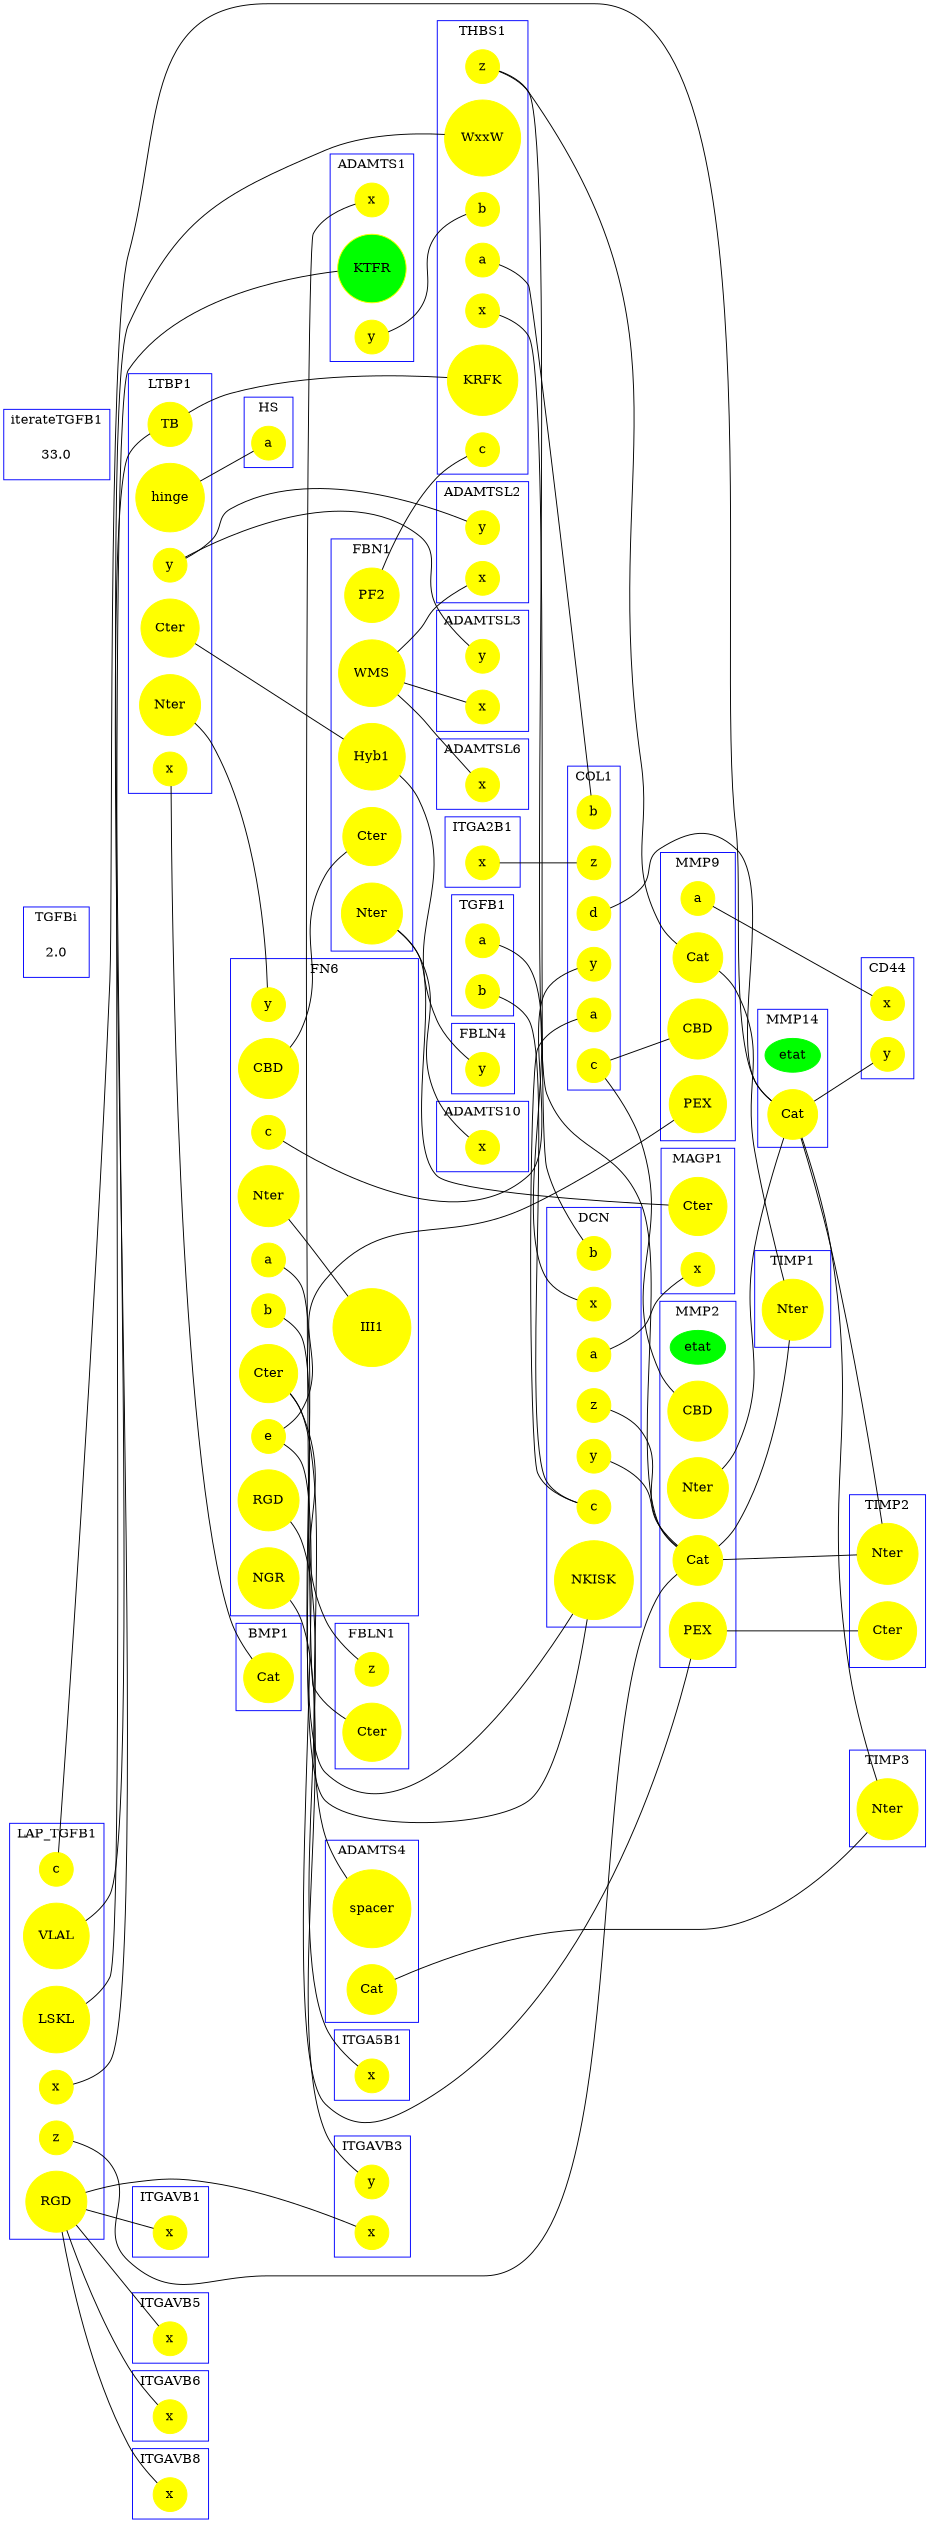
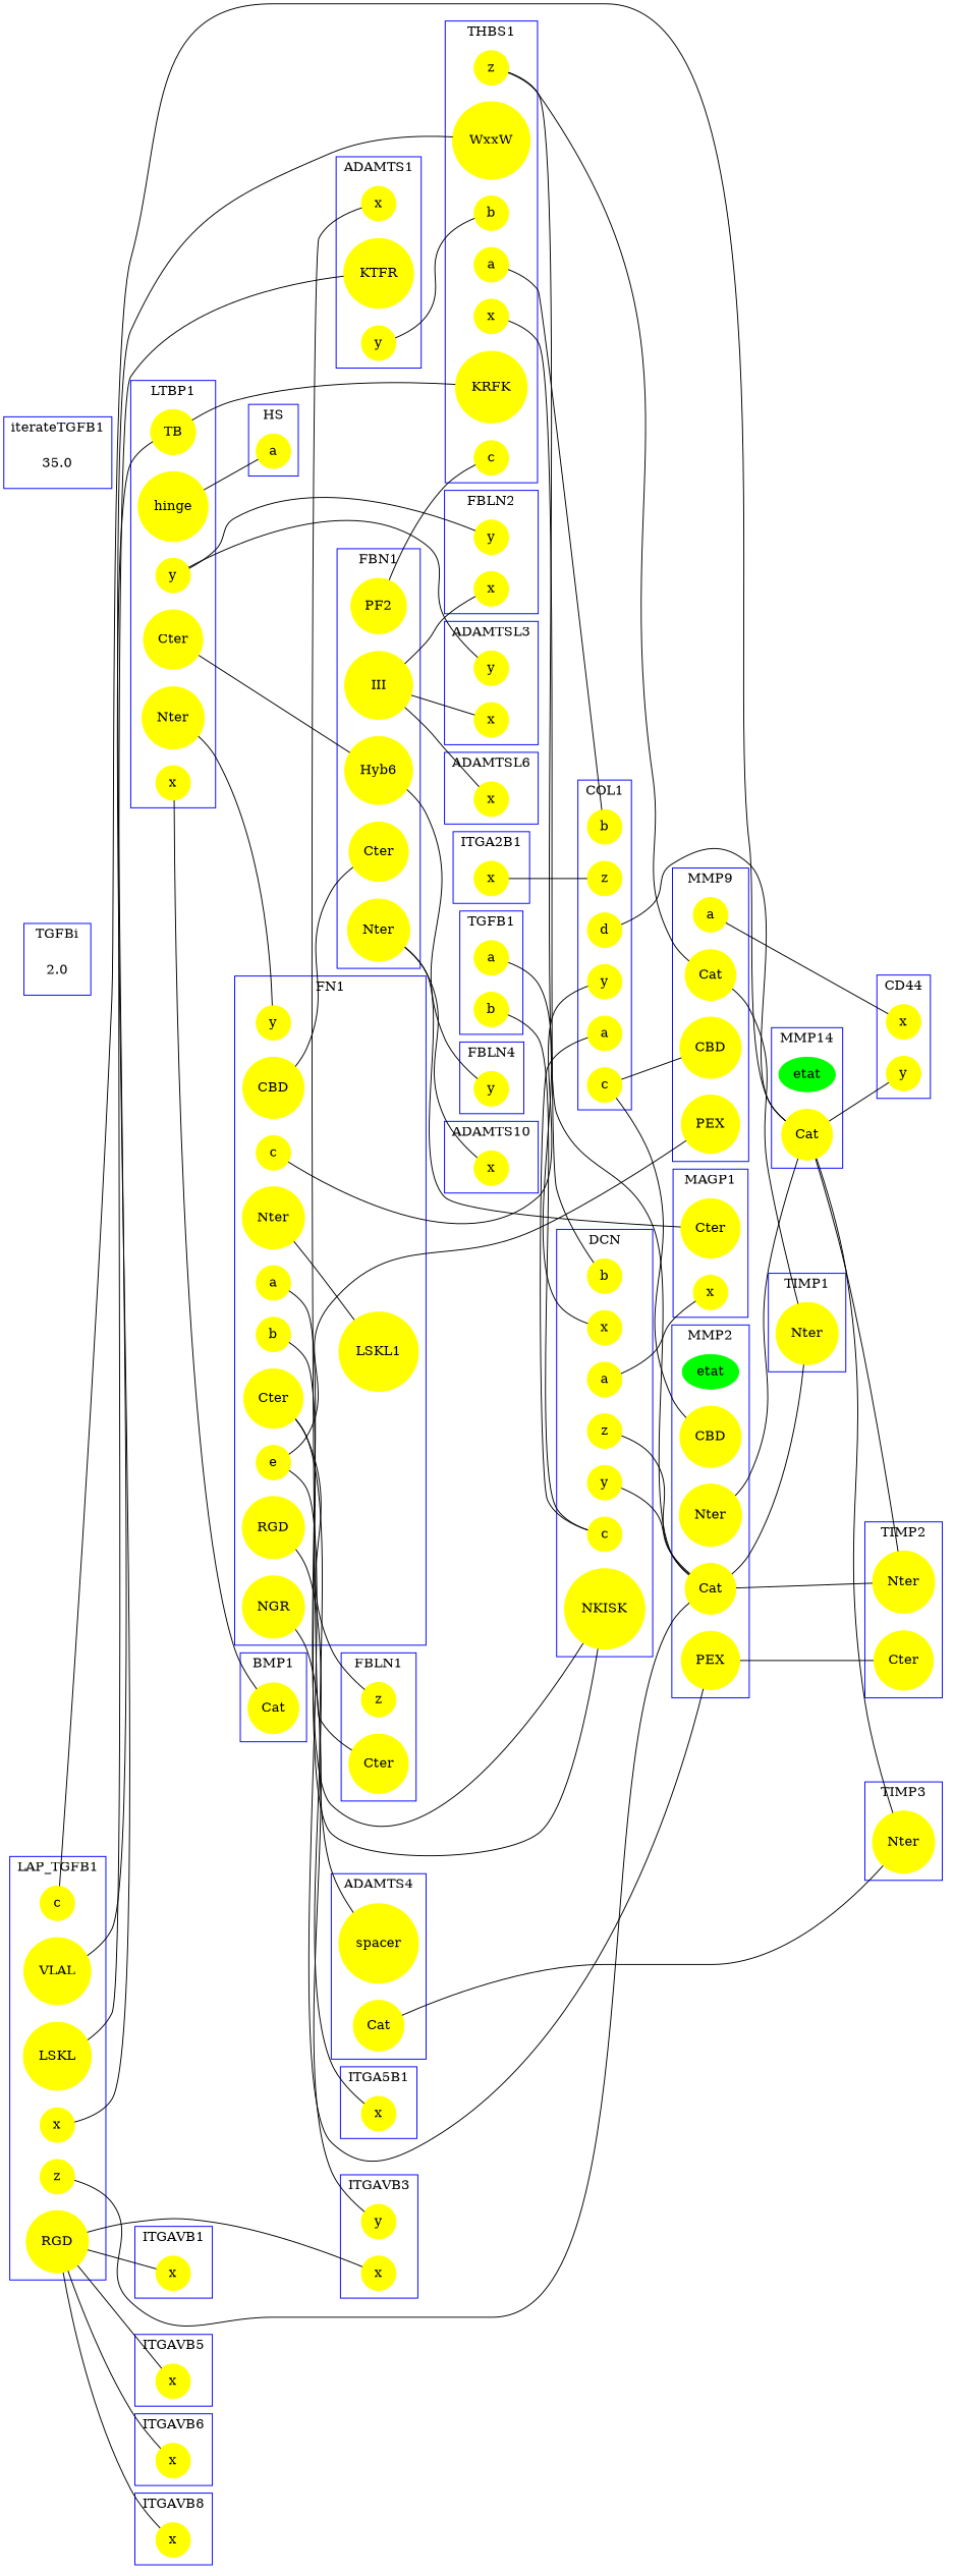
  graph {
    rankdir=LR
    node [color=yellow shape=circle style=filled]
    n1 [label=a]
    n2 [label=b]
    n3 [label=x]
    n4 [label=RGD]
    n5 [label=c]
    n6 [label=LSKL]
    n7 [label=z]
    n8 [label=VLAL]
    2.0 [shape=plaintext color="" style=""]
    n10 [label=TB]
    n11 [label=Nter]
    n12 [label=hinge]
    n13 [label=Cter]
    n14 [label=y]
    n15 [label=x]
    n16 [label=y]
    n17 [label=RGD]
    n18 [label=Nter]
-   n19 [label=III1]
+   n19 [label=LSKL1]
    n20 [label=CBD]
    n21 [label=NGR]
    n22 [label=Cter]
    n23 [label=c]
    n24 [label=a]
    n25 [label=b]
    n26 [label=e]
-   n27 [label=Hyb1]
+   n27 [label=Hyb6]
    n28 [label=Nter]
    n29 [label=Cter]
-   n30 [label=WMS]
+   n30 [label=III]
    n31 [label=PF2]
    n32 [label=z]
    n33 [label=Cter]
    n34 [label=y]
    n35 [label=x]
    n36 [label=y]
    n37 [label=x]
    n38 [label=x]
    n39 [label=x]
    n40 [label=x]
    n41 [label=x]
    n42 [label=x]
    n43 [label=x]
-   n44 [label=KTFR fillcolor=green]
+   n44 [label=KTFR]
    n45 [label=y]
    n46 [label=y]
    n47 [label=x]
    n48 [label=x]
    n49 [label=y]
    n50 [label=spacer]
    n51 [label=Cat]
    n52 [label=x]
    n53 [label=x]
    n54 [label=a]
    n55 [label=WxxW]
    n56 [label=KRFK]
    n57 [label=x]
    n58 [label=z]
    n59 [label=b]
    n60 [label=c]
    n61 [label=a]
    n62 [label=y]
    n63 [label=z]
    n64 [label=c]
    n65 [label=b]
    n66 [label=a]
    n67 [label=d]
    n68 [label=c]
    n69 [label=x]
    n70 [label=z]
    n71 [label=y]
    n72 [label=a]
    n73 [label=NKISK]
    n74 [label=b]
    n75 [label=Cter]
    n76 [label=x]
    n77 [color=green label=etat shape=ellipse]
    n78 [label=Cat]
    n79 [label=CBD]
    n80 [label=PEX]
    n81 [label=Nter]
    n82 [label=a]
    n83 [label=Cat]
    n84 [label=CBD]
    n85 [label=PEX]
    n86 [color=green label=etat shape=ellipse]
    n87 [label=Cat]
    n88 [label=Nter]
    n89 [label=Nter]
    n90 [label=Cter]
    n91 [label=Nter]
    n92 [label=x]
    n93 [label=y]
-   33.0 [shape=plaintext color="" style=""]
+   33.0 [shape=plaintext label=35.0 color="" style=""]
    n95 [label=Cat]
    subgraph cluster_1 {
      color=blue
      label=TGFB1
      shape=rectangle
      n1
      n2
    }
    subgraph cluster_2 {
      color=blue
      label=LAP_TGFB1
      shape=rectangle
      n3
      n4
      n5
      n6
      n7
      n8
    }
    subgraph cluster_3 {
      color=blue
      label=TGFBi
      shape=rectangle
      2.0
    }
    subgraph cluster_4 {
      color=blue
      label=LTBP1
      shape=rectangle
      n10
      n11
      n12
      n13
      n14
      n15
    }
    subgraph cluster_5 {
      color=blue
-     label=FN6
+     label=FN1
      shape=rectangle
      n16
      n17
      n18
      n19
      n20
      n21
      n22
      n23
      n24
      n25
      n26
    }
    subgraph cluster_6 {
      color=blue
      label=FBN1
      shape=rectangle
      n27
      n28
      n29
      n30
      n31
    }
    subgraph cluster_7 {
      color=blue
      label=FBLN1
      shape=rectangle
      n32
      n33
    }
    subgraph cluster_8 {
      color=blue
      label=FBLN4
      shape=rectangle
      n34
    }
    subgraph cluster_9 {
      color=blue
      label=ITGAVB1
      shape=rectangle
      n35
    }
    subgraph cluster_10 {
      color=blue
      label=ITGAVB3
      shape=rectangle
      n36
      n37
    }
    subgraph cluster_11 {
      color=blue
      label=ITGAVB5
      shape=rectangle
      n38
    }
    subgraph cluster_12 {
      color=blue
      label=ITGAVB6
      shape=rectangle
      n39
    }
    subgraph cluster_13 {
      color=blue
      label=ITGAVB8
      shape=rectangle
      n40
    }
    subgraph cluster_14 {
      color=blue
      label=ITGA5B1
      shape=rectangle
      n41
    }
    subgraph cluster_15 {
      color=blue
      label=ITGA2B1
      shape=rectangle
      n42
    }
    subgraph cluster_16 {
      color=blue
      label=ADAMTS1
      shape=rectangle
      n43
      n44
      n45
    }
    subgraph cluster_17 {
      color=blue
-     label=ADAMTSL2
+     label=FBLN2
      shape=rectangle
      n46
      n47
    }
    subgraph cluster_18 {
      color=blue
      label=ADAMTSL3
      shape=rectangle
      n48
      n49
    }
    subgraph cluster_19 {
      color=blue
      label=ADAMTS4
      shape=rectangle
      n50
      n51
    }
    subgraph cluster_20 {
      color=blue
      label=ADAMTS10
      shape=rectangle
      n52
    }
    subgraph cluster_21 {
      color=blue
      label=ADAMTSL6
      shape=rectangle
      n53
    }
    subgraph cluster_22 {
      color=blue
      label=THBS1
      shape=rectangle
      n54
      n55
      n56
      n57
      n58
      n59
      n60
    }
    subgraph cluster_23 {
      color=blue
      label=HS
      shape=rectangle
      n61
    }
    subgraph cluster_24 {
      color=blue
      label=COL1
      shape=rectangle
      n62
      n63
      n64
      n65
      n66
      n67
    }
    subgraph cluster_25 {
      color=blue
      label=DCN
      shape=rectangle
      n68
      n69
      n70
      n71
      n72
      n73
      n74
    }
    subgraph cluster_26 {
      color=blue
      label=MAGP1
      shape=rectangle
      n75
      n76
    }
    subgraph cluster_27 {
      color=blue
      label=MMP2
      shape=rectangle
      n77
      n78
      n79
      n80
      n81
    }
    subgraph cluster_28 {
      color=blue
      label=MMP9
      shape=rectangle
      n82
      n83
      n84
      n85
    }
    subgraph cluster_29 {
      color=blue
      label=MMP14
      shape=rectangle
      n86
      n87
    }
    subgraph cluster_30 {
      color=blue
      label=TIMP1
      shape=rectangle
      n88
    }
    subgraph cluster_31 {
      color=blue
      label=TIMP2
      shape=rectangle
      n89
      n90
    }
    subgraph cluster_32 {
      color=blue
      label=TIMP3
      shape=rectangle
      n91
    }
    subgraph cluster_33 {
      color=blue
      label=CD44
      shape=rectangle
      n92
      n93
    }
    subgraph cluster_34 {
      color=blue
      label=iterateTGFB1
      shape=rectangle
      33.0
    }
    subgraph cluster_35 {
      color=blue
      label=BMP1
      shape=rectangle
      n95
    }
    n1 -- n69
    n2 -- n68
    n3 -- n10
    n4 -- n35
    n4 -- n37
    n4 -- n38
    n4 -- n39
    n4 -- n40
    n5 -- n87
    n6 -- n44
    n7 -- n78
    n8 -- n55
    n10 -- n56
    n11 -- n16
    n12 -- n61
    n13 -- n27
    n14 -- n46
    n14 -- n49
    n15 -- n95
    n17 -- n41
    n18 -- n19
    n20 -- n29
    n21 -- n36
    n22 -- n32
    n22 -- n50
    n23 -- n62
    n24 -- n73
    n25 -- n73
    n26 -- n80
    n26 -- n85
    n27 -- n34
    n28 -- n52
    n28 -- n75
    n30 -- n47
    n30 -- n48
    n30 -- n53
    n31 -- n60
    n33 -- n43
    n42 -- n63
    n45 -- n59
    n51 -- n91
    n54 -- n65
    n57 -- n74
    n58 -- n78
    n58 -- n83
    n64 -- n79
    n64 -- n84
    n66 -- n68
    n67 -- n87
    n70 -- n78
    n71 -- n78
    n72 -- n76
    n78 -- n88
    n78 -- n89
    n80 -- n90
    n81 -- n87
    n82 -- n92
    n83 -- n88
    n87 -- n89
    n87 -- n91
    n87 -- n93
  }
